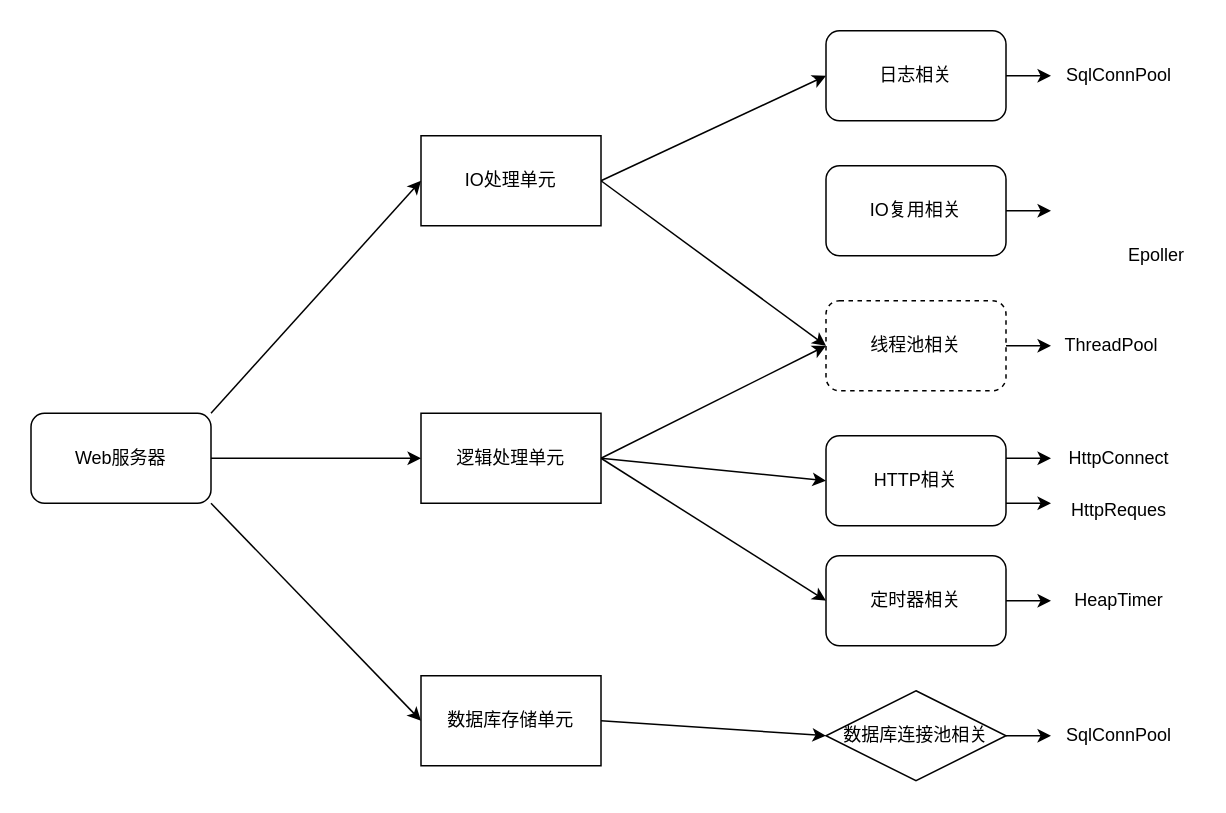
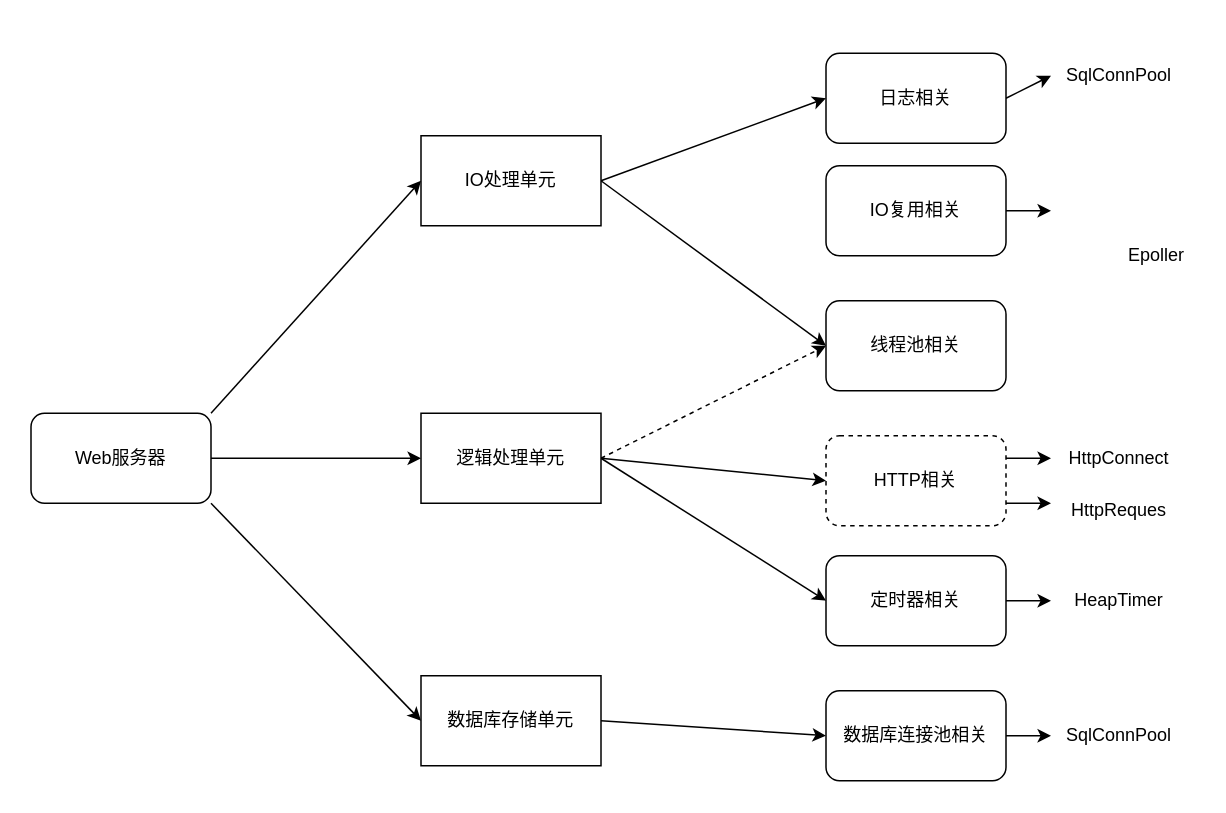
  <mxCell id="0" />
  <mxCell id="1" parent="0" />
  <mxCell id="2" style="edgeStyle=none;rounded=0;orthogonalLoop=1;jettySize=auto;html=1;exitX=1;exitY=0;exitDx=0;exitDy=0;" edge="1" parent="1" source="5"><mxGeometry relative="1" as="geometry"><mxPoint x="280" y="120" as="targetPoint" /></mxGeometry></mxCell>
  <mxCell id="3" style="edgeStyle=none;rounded=0;orthogonalLoop=1;jettySize=auto;html=1;exitX=1;exitY=0.5;exitDx=0;exitDy=0;" edge="1" parent="1" source="5"><mxGeometry relative="1" as="geometry"><mxPoint x="280" y="305" as="targetPoint" /></mxGeometry></mxCell>
  <mxCell id="4" style="edgeStyle=none;rounded=0;orthogonalLoop=1;jettySize=auto;html=1;exitX=1;exitY=1;exitDx=0;exitDy=0;" edge="1" parent="1" source="5"><mxGeometry relative="1" as="geometry"><mxPoint x="280" y="480" as="targetPoint" /></mxGeometry></mxCell>
  <mxCell id="5" value="Web服务器" style="rounded=1;whiteSpace=wrap;html=1;" vertex="1" parent="1"><mxGeometry x="20" y="275" width="120" height="60" as="geometry" /></mxCell>
  <mxCell id="6" style="edgeStyle=none;rounded=0;orthogonalLoop=1;jettySize=auto;html=1;entryX=0;entryY=0.5;entryDx=0;entryDy=0;" edge="1" parent="1" target="18"><mxGeometry relative="1" as="geometry"><mxPoint x="400" y="120" as="sourcePoint" /></mxGeometry></mxCell>
  <mxCell id="7" style="edgeStyle=none;rounded=0;orthogonalLoop=1;jettySize=auto;html=1;exitX=1;exitY=0.5;exitDx=0;exitDy=0;entryX=0;entryY=0.5;entryDx=0;entryDy=0;" edge="1" parent="1" source="8" target="25"><mxGeometry relative="1" as="geometry"><mxPoint x="550" y="240" as="targetPoint" /></mxGeometry></mxCell>
  <mxCell id="8" value="IO处理单元" style="rounded=0;whiteSpace=wrap;html=1;" vertex="1" parent="1"><mxGeometry x="280" y="90" width="120" height="60" as="geometry" /></mxCell>
- <mxCell id="9" style="edgeStyle=none;rounded=0;orthogonalLoop=1;jettySize=auto;html=1;exitX=1;exitY=0.5;exitDx=0;exitDy=0;entryX=0;entryY=0.5;entryDx=0;entryDy=0;" edge="1" parent="1" source="12" target="25"><mxGeometry relative="1" as="geometry"><mxPoint x="540" y="320" as="targetPoint" /></mxGeometry></mxCell>
+ <mxCell id="9" style="edgeStyle=none;rounded=0;orthogonalLoop=1;jettySize=auto;html=1;exitX=1;exitY=0.5;exitDx=0;exitDy=0;entryX=0;entryY=0.5;entryDx=0;entryDy=0;dashed=1;" edge="1" parent="1" source="12" target="25"><mxGeometry relative="1" as="geometry"><mxPoint x="540" y="320" as="targetPoint" /></mxGeometry></mxCell>
  <mxCell id="10" style="edgeStyle=none;rounded=0;orthogonalLoop=1;jettySize=auto;html=1;exitX=1;exitY=0.5;exitDx=0;exitDy=0;entryX=0;entryY=0.5;entryDx=0;entryDy=0;" edge="1" parent="1" source="12" target="23"><mxGeometry relative="1" as="geometry"><mxPoint x="550" y="380" as="targetPoint" /></mxGeometry></mxCell>
  <mxCell id="11" style="edgeStyle=none;rounded=0;orthogonalLoop=1;jettySize=auto;html=1;exitX=1;exitY=0.5;exitDx=0;exitDy=0;entryX=0;entryY=0.5;entryDx=0;entryDy=0;" edge="1" parent="1" source="12"><mxGeometry relative="1" as="geometry"><mxPoint x="550" y="400" as="targetPoint" /></mxGeometry></mxCell>
  <mxCell id="12" value="逻辑处理单元" style="rounded=0;whiteSpace=wrap;html=1;" vertex="1" parent="1"><mxGeometry x="280" y="275" width="120" height="60" as="geometry" /></mxCell>
  <mxCell id="13" style="edgeStyle=none;rounded=0;orthogonalLoop=1;jettySize=auto;html=1;exitX=1;exitY=0.5;exitDx=0;exitDy=0;entryX=0;entryY=0.5;entryDx=0;entryDy=0;" edge="1" parent="1" source="14" target="16"><mxGeometry relative="1" as="geometry" /></mxCell>
  <mxCell id="14" value="数据库存储单元" style="rounded=0;whiteSpace=wrap;html=1;" vertex="1" parent="1"><mxGeometry x="280" y="450" width="120" height="60" as="geometry" /></mxCell>
  <mxCell id="15" style="edgeStyle=none;rounded=0;orthogonalLoop=1;jettySize=auto;html=1;exitX=1;exitY=0.5;exitDx=0;exitDy=0;" edge="1" parent="1" source="16"><mxGeometry relative="1" as="geometry"><mxPoint x="700" y="490" as="targetPoint" /></mxGeometry></mxCell>
- <mxCell id="16" value="数据库连接池相关" style="rhombus;whiteSpace=wrap;html=1;" vertex="1" parent="1"><mxGeometry x="550" y="460" width="120" height="60" as="geometry" /></mxCell>
+ <mxCell id="16" value="数据库连接池相关" style="rounded=1;whiteSpace=wrap;html=1;" vertex="1" parent="1"><mxGeometry x="550" y="460" width="120" height="60" as="geometry" /></mxCell>
  <mxCell id="17" style="edgeStyle=none;rounded=0;orthogonalLoop=1;jettySize=auto;html=1;exitX=1;exitY=0.5;exitDx=0;exitDy=0;" edge="1" parent="1" source="18"><mxGeometry relative="1" as="geometry"><mxPoint x="700" y="50" as="targetPoint" /></mxGeometry></mxCell>
- <mxCell id="18" value="日志相关" style="rounded=1;whiteSpace=wrap;html=1;" vertex="1" parent="1"><mxGeometry x="550" y="20" width="120" height="60" as="geometry" /></mxCell>
+ <mxCell id="18" value="日志相关" style="rounded=1;whiteSpace=wrap;html=1;" vertex="1" parent="1"><mxGeometry x="550" y="35" width="120" height="60" as="geometry" /></mxCell>
  <mxCell id="19" style="edgeStyle=none;rounded=0;orthogonalLoop=1;jettySize=auto;html=1;exitX=1;exitY=0.5;exitDx=0;exitDy=0;" edge="1" parent="1" source="20"><mxGeometry relative="1" as="geometry"><mxPoint x="700" y="140" as="targetPoint" /></mxGeometry></mxCell>
  <mxCell id="20" value="IO复用相关" style="rounded=1;whiteSpace=wrap;html=1;" vertex="1" parent="1"><mxGeometry x="550" y="110" width="120" height="60" as="geometry" /></mxCell>
  <mxCell id="21" style="edgeStyle=none;rounded=0;orthogonalLoop=1;jettySize=auto;html=1;exitX=1;exitY=0.25;exitDx=0;exitDy=0;" edge="1" parent="1" source="23"><mxGeometry relative="1" as="geometry"><mxPoint x="700" y="305" as="targetPoint" /></mxGeometry></mxCell>
  <mxCell id="22" style="edgeStyle=none;rounded=0;orthogonalLoop=1;jettySize=auto;html=1;exitX=1;exitY=0.75;exitDx=0;exitDy=0;" edge="1" parent="1" source="23"><mxGeometry relative="1" as="geometry"><mxPoint x="700" y="335" as="targetPoint" /></mxGeometry></mxCell>
- <mxCell id="23" value="HTTP相关" style="rounded=1;whiteSpace=wrap;html=1;" vertex="1" parent="1"><mxGeometry x="550" y="290" width="120" height="60" as="geometry" /></mxCell>
- <mxCell id="24" style="edgeStyle=none;rounded=0;orthogonalLoop=1;jettySize=auto;html=1;exitX=1;exitY=0.5;exitDx=0;exitDy=0;" edge="1" parent="1" source="25" target="30"><mxGeometry relative="1" as="geometry"><mxPoint x="690" y="230" as="targetPoint" /></mxGeometry></mxCell>
- <mxCell id="25" value="线程池相关" style="rounded=1;whiteSpace=wrap;html=1;dashed=1;" vertex="1" parent="1"><mxGeometry x="550" y="200" width="120" height="60" as="geometry" /></mxCell>
+ <mxCell id="23" value="HTTP相关" style="rounded=1;whiteSpace=wrap;html=1;dashed=1;" vertex="1" parent="1"><mxGeometry x="550" y="290" width="120" height="60" as="geometry" /></mxCell>
+ <mxCell id="25" value="线程池相关" style="rounded=1;whiteSpace=wrap;html=1;" vertex="1" parent="1"><mxGeometry x="550" y="200" width="120" height="60" as="geometry" /></mxCell>
  <mxCell id="26" style="edgeStyle=none;rounded=0;orthogonalLoop=1;jettySize=auto;html=1;exitX=1;exitY=0.5;exitDx=0;exitDy=0;" edge="1" parent="1" source="27"><mxGeometry relative="1" as="geometry"><mxPoint x="700" y="400" as="targetPoint" /></mxGeometry></mxCell>
  <mxCell id="27" value="定时器相关" style="rounded=1;whiteSpace=wrap;html=1;" vertex="1" parent="1"><mxGeometry x="550" y="370" width="120" height="60" as="geometry" /></mxCell>
  <mxCell id="28" value="SqlConnPool" style="text;html=1;align=center;verticalAlign=middle;resizable=0;points=[];autosize=1;strokeColor=none;fillColor=none;" vertex="1" parent="1"><mxGeometry x="700" y="40" width="90" height="20" as="geometry" /></mxCell>
  <mxCell id="29" value="Epoller" style="text;html=1;align=center;verticalAlign=middle;resizable=0;points=[];autosize=1;strokeColor=none;fillColor=none;" vertex="1" parent="1"><mxGeometry x="745" y="160" width="50" height="20" as="geometry" /></mxCell>
- <mxCell id="30" value="ThreadPool" style="text;html=1;align=center;verticalAlign=middle;resizable=0;points=[];autosize=1;strokeColor=none;fillColor=none;" vertex="1" parent="1"><mxGeometry x="700" y="220" width="80" height="20" as="geometry" /></mxCell>
  <mxCell id="31" value="HttpConnect" style="text;html=1;align=center;verticalAlign=middle;resizable=0;points=[];autosize=1;strokeColor=none;fillColor=none;" vertex="1" parent="1"><mxGeometry x="705" y="295" width="80" height="20" as="geometry" /></mxCell>
  <mxCell id="32" value="HttpReques" style="text;html=1;align=center;verticalAlign=middle;resizable=0;points=[];autosize=1;strokeColor=none;fillColor=none;" vertex="1" parent="1"><mxGeometry x="705" y="330" width="80" height="20" as="geometry" /></mxCell>
  <mxCell id="33" value="HeapTimer" style="text;html=1;align=center;verticalAlign=middle;resizable=0;points=[];autosize=1;strokeColor=none;fillColor=none;" vertex="1" parent="1"><mxGeometry x="710" y="390" width="70" height="20" as="geometry" /></mxCell>
  <mxCell id="34" value="SqlConnPool" style="text;html=1;align=center;verticalAlign=middle;resizable=0;points=[];autosize=1;strokeColor=none;fillColor=none;" vertex="1" parent="1"><mxGeometry x="700" y="480" width="90" height="20" as="geometry" /></mxCell>
